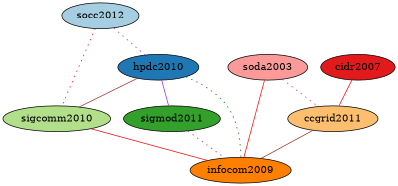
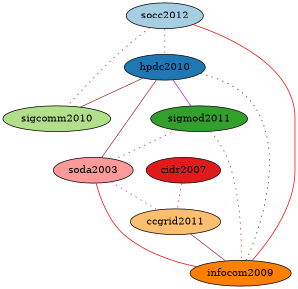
  graph {
    node [style=filled]
    edge [color=brown fontsize="10px" style=dotted]
    n1 [fillcolor="/paired12/1" label=socc2012]
    n2 [fillcolor="/paired12/2" label=hpdc2010]
    n3 [fillcolor="/paired12/3" label=sigcomm2010]
    n4 [fillcolor="/paired12/4" label=sigmod2011]
    n5 [fillcolor="/paired12/5" label=soda2003]
    n6 [fillcolor="/paired12/8" label=infocom2009]
    n7 [fillcolor="/paired12/6" label=cidr2007]
    n8 [fillcolor="/paired12/7" label=ccgrid2011]
    n1 -- n2 [color=purple]
    n1 -- n3 [color=red]
    n2 -- n3 [style=solid]
    n2 -- n4 [color=purple style=solid]
+   n2 -- n5 [style=solid]
    n2 -- n6 [color=darkgreen]
-   n3 -- n6 [color=red style=solid]
+   n1 -- n6 [color=red style=solid]
+   n4 -- n5
    n4 -- n6
    n5 -- n6 [color=red style=solid]
    n5 -- n8 [color=purple]
-   n7 -- n8 [color=red style=solid]
+   n7 -- n8 [color=red]
    n8 -- n6 [style=solid]
  }
